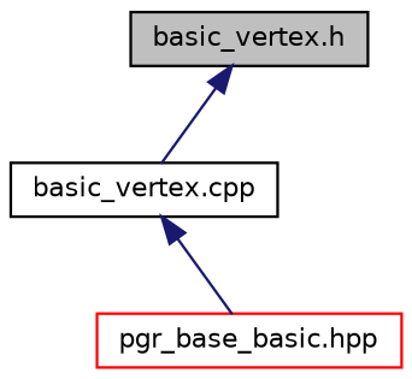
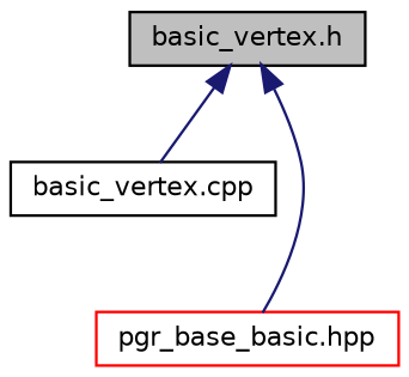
  digraph {
    node [color=black fillcolor=white fontname=Helvetica fontsize=10 shape=record style=filled]
    edge [color=midnightblue dir=back fontname=Helvetica fontsize=10 labelfontname=Helvetica labelfontsize=10 style=solid]
    n1 [fillcolor=grey75 fontcolor=black height=0.2 label="basic_vertex.h" width=0.4]
    n2 [height=0.2 label="basic_vertex.cpp" width=0.4]
    n3 [color=red height=0.2 label="pgr_base_basic.hpp" width=0.4]
    n1 -> n2
-   n2 -> n3
+   n1 -> n3
  }
